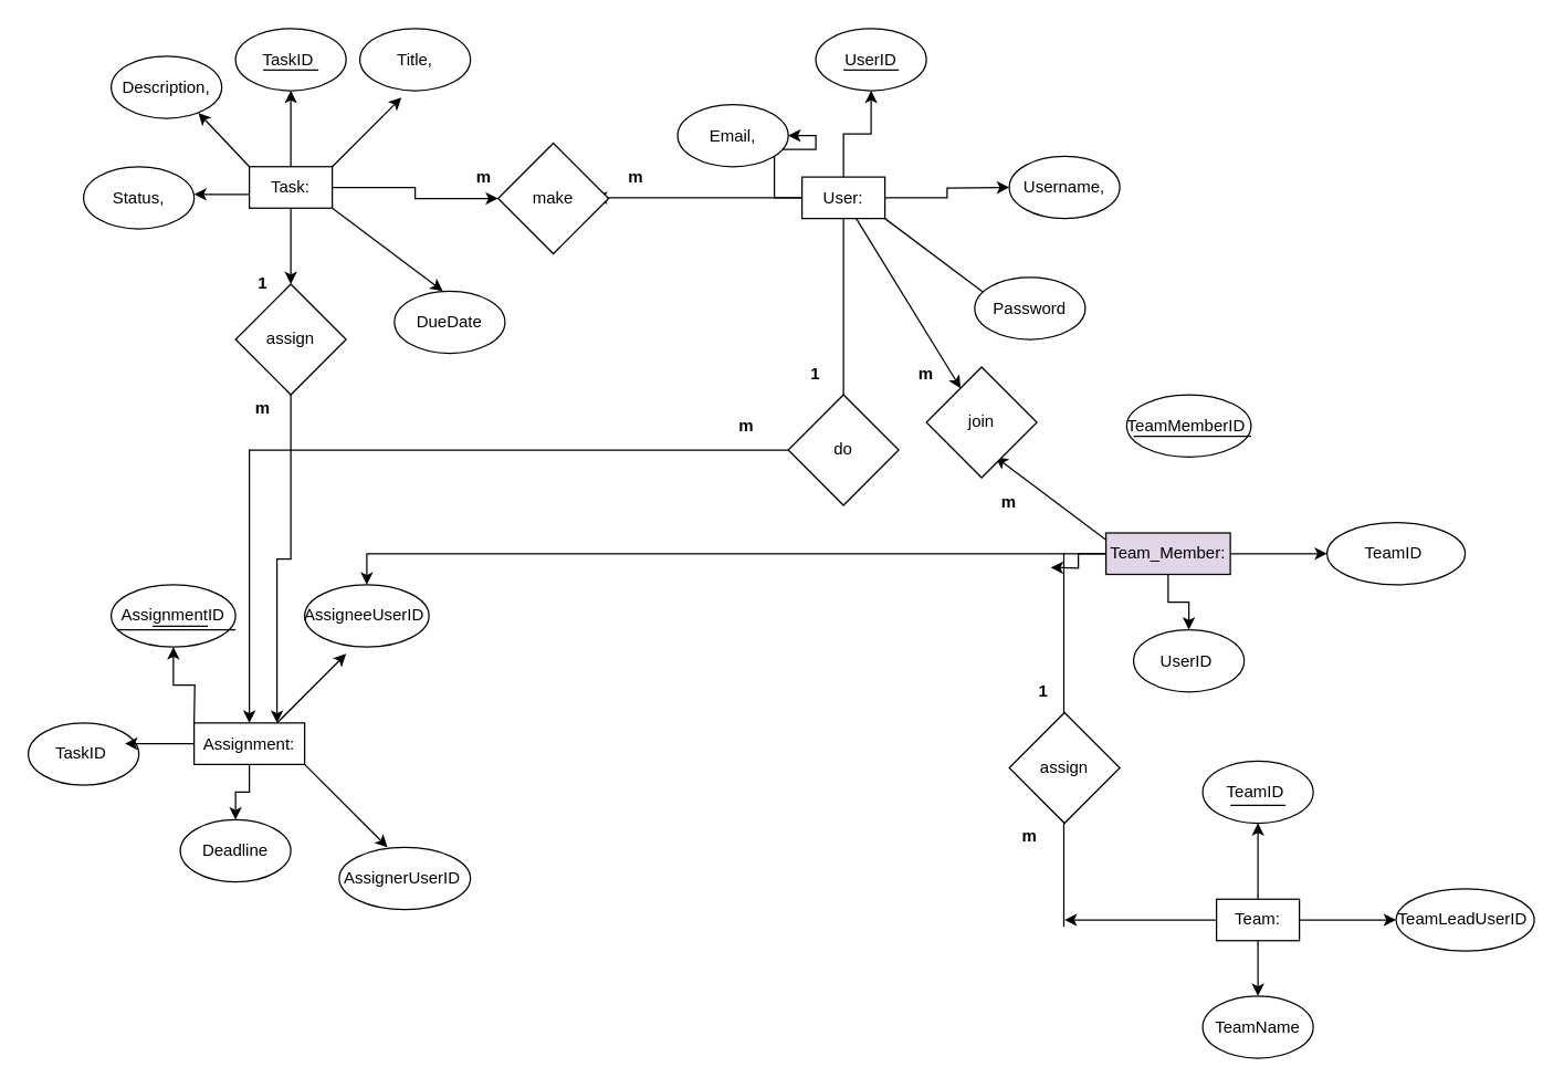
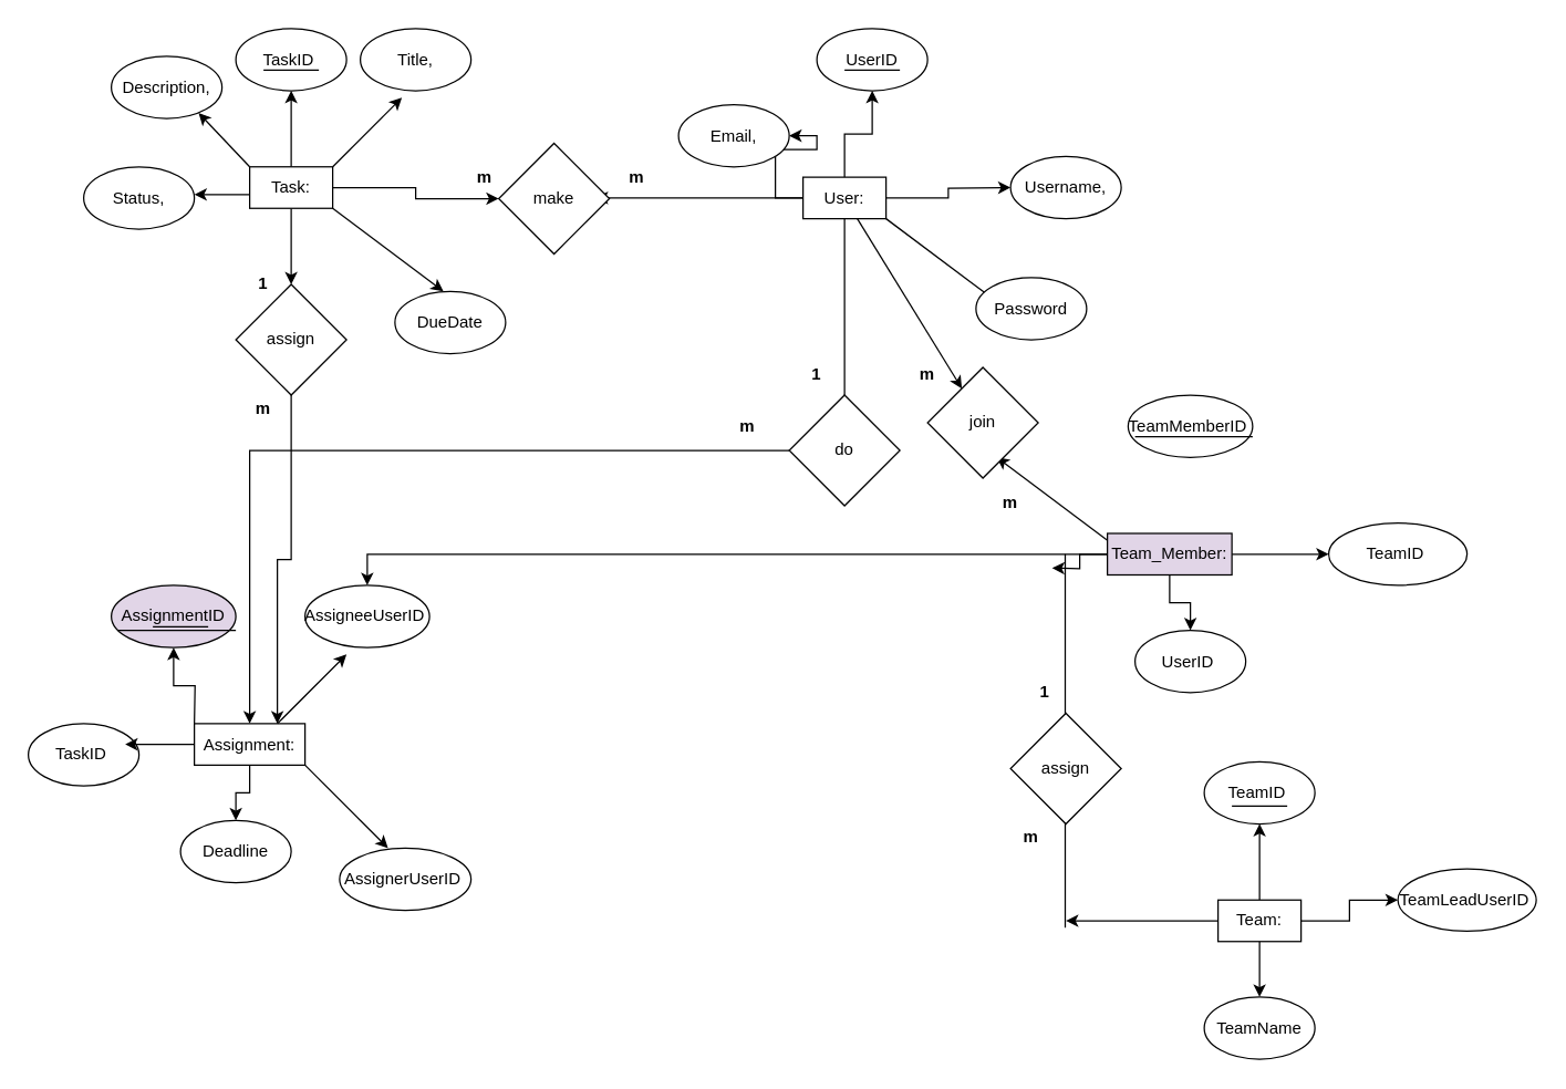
  <mxCell id="0" />
  <mxCell id="1" parent="0" />
  <mxCell id="2" value="" style="edgeStyle=orthogonalEdgeStyle;rounded=0;orthogonalLoop=1;jettySize=auto;html=1;" parent="1" source="7" target="8" edge="1"><mxGeometry relative="1" as="geometry" /></mxCell>
  <mxCell id="3" value="" style="edgeStyle=orthogonalEdgeStyle;rounded=0;orthogonalLoop=1;jettySize=auto;html=1;" parent="1" source="7" edge="1"><mxGeometry relative="1" as="geometry"><mxPoint x="730" y="135" as="targetPoint" /></mxGeometry></mxCell>
  <mxCell id="4" style="edgeStyle=orthogonalEdgeStyle;rounded=0;orthogonalLoop=1;jettySize=auto;html=1;entryX=1;entryY=0.5;entryDx=0;entryDy=0;" parent="1" source="7" target="10" edge="1"><mxGeometry relative="1" as="geometry" /></mxCell>
  <mxCell id="5" style="edgeStyle=orthogonalEdgeStyle;rounded=0;orthogonalLoop=1;jettySize=auto;html=1;" parent="1" source="7" edge="1"><mxGeometry relative="1" as="geometry"><mxPoint x="610" y="300" as="targetPoint" /></mxGeometry></mxCell>
  <mxCell id="6" style="edgeStyle=orthogonalEdgeStyle;rounded=0;orthogonalLoop=1;jettySize=auto;html=1;" parent="1" source="7" edge="1"><mxGeometry relative="1" as="geometry"><mxPoint x="430" y="142.5" as="targetPoint" /></mxGeometry></mxCell>
  <mxCell id="7" value="User:" style="rounded=0;whiteSpace=wrap;html=1;" parent="1" vertex="1"><mxGeometry x="580" y="127.5" width="60" height="30" as="geometry" /></mxCell>
  <mxCell id="8" value="UserID" style="ellipse;whiteSpace=wrap;html=1;rounded=0;" parent="1" vertex="1"><mxGeometry x="590" y="20" width="80" height="45" as="geometry" /></mxCell>
  <mxCell id="9" value="Username," style="ellipse;whiteSpace=wrap;html=1;rounded=0;" parent="1" vertex="1"><mxGeometry x="730" y="112.5" width="80" height="45" as="geometry" /></mxCell>
  <mxCell id="10" value="Email," style="ellipse;whiteSpace=wrap;html=1;rounded=0;" parent="1" vertex="1"><mxGeometry x="490" y="75" width="80" height="45" as="geometry" /></mxCell>
  <mxCell id="11" value="" style="endArrow=classic;html=1;rounded=0;exitX=1;exitY=1;exitDx=0;exitDy=0;" parent="1" edge="1"><mxGeometry width="50" height="50" relative="1" as="geometry"><mxPoint x="640" y="157.5" as="sourcePoint" /><mxPoint x="720" y="217.5" as="targetPoint" /></mxGeometry></mxCell>
  <mxCell id="12" value="Password" style="ellipse;whiteSpace=wrap;html=1;rounded=0;" parent="1" vertex="1"><mxGeometry x="705" y="200" width="80" height="45" as="geometry" /></mxCell>
  <mxCell id="13" value="" style="endArrow=none;html=1;rounded=0;" parent="1" edge="1"><mxGeometry width="50" height="50" relative="1" as="geometry"><mxPoint x="610" y="50" as="sourcePoint" /><mxPoint x="650" y="50" as="targetPoint" /></mxGeometry></mxCell>
  <mxCell id="14" value="" style="edgeStyle=orthogonalEdgeStyle;rounded=0;orthogonalLoop=1;jettySize=auto;html=1;" parent="1" source="17" target="18" edge="1"><mxGeometry relative="1" as="geometry" /></mxCell>
  <mxCell id="15" value="" style="edgeStyle=orthogonalEdgeStyle;rounded=0;orthogonalLoop=1;jettySize=auto;html=1;" parent="1" source="17" target="73" edge="1"><mxGeometry relative="1" as="geometry" /></mxCell>
  <mxCell id="16" style="edgeStyle=orthogonalEdgeStyle;rounded=0;orthogonalLoop=1;jettySize=auto;html=1;entryX=0;entryY=0.5;entryDx=0;entryDy=0;" parent="1" source="17" target="76" edge="1"><mxGeometry relative="1" as="geometry"><mxPoint x="330" y="135" as="targetPoint" /></mxGeometry></mxCell>
  <mxCell id="17" value="Task:" style="rounded=0;whiteSpace=wrap;html=1;" parent="1" vertex="1"><mxGeometry x="180" y="120" width="60" height="30" as="geometry" /></mxCell>
  <mxCell id="18" value="TaskID&amp;nbsp;" style="ellipse;whiteSpace=wrap;html=1;rounded=0;" parent="1" vertex="1"><mxGeometry x="170" y="20" width="80" height="45" as="geometry" /></mxCell>
  <mxCell id="19" value="Title," style="ellipse;whiteSpace=wrap;html=1;rounded=0;" parent="1" vertex="1"><mxGeometry x="260" y="20" width="80" height="45" as="geometry" /></mxCell>
  <mxCell id="20" value="Description," style="ellipse;whiteSpace=wrap;html=1;rounded=0;" parent="1" vertex="1"><mxGeometry x="80" y="40" width="80" height="45" as="geometry" /></mxCell>
  <mxCell id="21" value="" style="endArrow=classic;html=1;rounded=0;exitX=1;exitY=1;exitDx=0;exitDy=0;" parent="1" source="17" edge="1"><mxGeometry width="50" height="50" relative="1" as="geometry"><mxPoint y="160" as="sourcePoint" x="270" /><mxPoint x="320" y="210" as="targetPoint" /></mxGeometry></mxCell>
  <mxCell id="22" value="DueDate" style="ellipse;whiteSpace=wrap;html=1;rounded=0;" parent="1" vertex="1"><mxGeometry x="285" y="210" width="80" height="45" as="geometry" /></mxCell>
  <mxCell id="23" value="" style="endArrow=none;html=1;rounded=0;" parent="1" edge="1"><mxGeometry width="50" height="50" relative="1" as="geometry"><mxPoint x="190" y="50" as="sourcePoint" /><mxPoint x="230" y="50" as="targetPoint" /></mxGeometry></mxCell>
  <mxCell id="24" value="" style="endArrow=classic;html=1;rounded=0;" parent="1" edge="1"><mxGeometry width="50" height="50" relative="1" as="geometry"><mxPoint x="240" y="120" as="sourcePoint" /><mxPoint x="290" y="70" as="targetPoint" /></mxGeometry></mxCell>
  <mxCell id="25" value="" style="endArrow=classic;html=1;rounded=0;" parent="1" edge="1"><mxGeometry width="50" height="50" relative="1" as="geometry"><mxPoint x="180" y="140" as="sourcePoint" /><mxPoint x="140" y="140" as="targetPoint" /></mxGeometry></mxCell>
  <mxCell id="26" value="Status," style="ellipse;whiteSpace=wrap;html=1;rounded=0;" parent="1" vertex="1"><mxGeometry x="60" y="120" width="80" height="45" as="geometry" /></mxCell>
  <mxCell id="27" value="" style="edgeStyle=orthogonalEdgeStyle;rounded=0;orthogonalLoop=1;jettySize=auto;html=1;" parent="1" target="30" edge="1"><mxGeometry relative="1" as="geometry"><mxPoint x="140" y="522.5" as="sourcePoint" /></mxGeometry></mxCell>
  <mxCell id="28" value="" style="edgeStyle=orthogonalEdgeStyle;rounded=0;orthogonalLoop=1;jettySize=auto;html=1;" parent="1" source="29" target="32" edge="1"><mxGeometry relative="1" as="geometry" /></mxCell>
  <mxCell id="29" value="Assignment:" style="rounded=0;whiteSpace=wrap;html=1;" parent="1" vertex="1"><mxGeometry x="140" y="522.5" width="80" height="30" as="geometry" /></mxCell>
- <mxCell id="30" value="AssignmentID" style="ellipse;whiteSpace=wrap;html=1;rounded=0;" parent="1" vertex="1"><mxGeometry x="80" y="422.5" width="90" height="45" as="geometry" /></mxCell>
+ <mxCell id="30" value="AssignmentID" style="ellipse;whiteSpace=wrap;html=1;rounded=0;fillColor=#e1d5e7;" parent="1" vertex="1"><mxGeometry x="80" y="422.5" width="90" height="45" as="geometry" /></mxCell>
  <mxCell id="31" value="AssigneeUserID&amp;nbsp;" style="ellipse;whiteSpace=wrap;html=1;rounded=0;" parent="1" vertex="1"><mxGeometry x="220" y="422.5" width="90" height="45" as="geometry" /></mxCell>
  <mxCell id="32" value="Deadline" style="ellipse;whiteSpace=wrap;html=1;rounded=0;" parent="1" vertex="1"><mxGeometry x="130" y="592.5" width="80" height="45" as="geometry" /></mxCell>
  <mxCell id="33" value="" style="endArrow=classic;html=1;rounded=0;exitX=1;exitY=1;exitDx=0;exitDy=0;" parent="1" source="29" edge="1"><mxGeometry width="50" height="50" relative="1" as="geometry"><mxPoint x="230" y="562.5" as="sourcePoint" /><mxPoint x="280" y="612.5" as="targetPoint" /></mxGeometry></mxCell>
  <mxCell id="34" value="AssignerUserID&amp;nbsp;" style="ellipse;whiteSpace=wrap;html=1;rounded=0;" parent="1" vertex="1"><mxGeometry x="245" y="612.5" width="95" height="45" as="geometry" /></mxCell>
  <mxCell id="35" value="" style="endArrow=none;html=1;rounded=0;" parent="1" edge="1"><mxGeometry width="50" height="50" relative="1" as="geometry"><mxPoint x="110" y="452.5" as="sourcePoint" /><mxPoint x="150" y="452.5" as="targetPoint" /></mxGeometry></mxCell>
  <mxCell id="36" value="" style="endArrow=classic;html=1;rounded=0;" parent="1" edge="1"><mxGeometry width="50" height="50" relative="1" as="geometry"><mxPoint x="200" y="522.5" as="sourcePoint" /><mxPoint x="250" y="472.5" as="targetPoint" /></mxGeometry></mxCell>
  <mxCell id="37" value="TaskID&amp;nbsp;" style="ellipse;whiteSpace=wrap;html=1;rounded=0;" parent="1" vertex="1"><mxGeometry x="20" y="522.5" width="80" height="45" as="geometry" /></mxCell>
  <mxCell id="38" style="edgeStyle=orthogonalEdgeStyle;rounded=0;orthogonalLoop=1;jettySize=auto;html=1;entryX=0.875;entryY=0.333;entryDx=0;entryDy=0;entryPerimeter=0;" parent="1" source="29" target="37" edge="1"><mxGeometry relative="1" as="geometry" /></mxCell>
  <mxCell id="39" style="edgeStyle=orthogonalEdgeStyle;rounded=0;orthogonalLoop=1;jettySize=auto;html=1;" parent="1" source="43" target="45" edge="1"><mxGeometry relative="1" as="geometry" /></mxCell>
  <mxCell id="40" style="edgeStyle=orthogonalEdgeStyle;rounded=0;orthogonalLoop=1;jettySize=auto;html=1;entryX=0.5;entryY=1;entryDx=0;entryDy=0;" parent="1" source="43" target="44" edge="1"><mxGeometry relative="1" as="geometry" /></mxCell>
  <mxCell id="41" style="edgeStyle=orthogonalEdgeStyle;rounded=0;orthogonalLoop=1;jettySize=auto;html=1;entryX=0.5;entryY=0;entryDx=0;entryDy=0;" parent="1" source="43" target="46" edge="1"><mxGeometry relative="1" as="geometry" /></mxCell>
  <mxCell id="42" style="edgeStyle=orthogonalEdgeStyle;rounded=0;orthogonalLoop=1;jettySize=auto;html=1;" parent="1" source="43" edge="1"><mxGeometry relative="1" as="geometry"><mxPoint x="770" y="665" as="targetPoint" /></mxGeometry></mxCell>
  <mxCell id="43" value="Team:" style="rounded=0;whiteSpace=wrap;html=1;" parent="1" vertex="1"><mxGeometry x="880" y="650" width="60" height="30" as="geometry" /></mxCell>
  <mxCell id="44" value="TeamID&amp;nbsp;" style="ellipse;whiteSpace=wrap;html=1;rounded=0;" parent="1" vertex="1"><mxGeometry x="870" y="550" width="80" height="45" as="geometry" /></mxCell>
- <mxCell id="45" value="TeamLeadUserID&amp;nbsp;" style="ellipse;whiteSpace=wrap;html=1;rounded=0;" parent="1" vertex="1"><mxGeometry x="1010" y="642.5" width="100" height="45" as="geometry" /></mxCell>
+ <mxCell id="45" value="TeamLeadUserID&amp;nbsp;" style="ellipse;whiteSpace=wrap;html=1;rounded=0;" parent="1" vertex="1"><mxGeometry x="1010" y="627.5" width="100" height="45" as="geometry" /></mxCell>
  <mxCell id="46" value="TeamName" style="ellipse;whiteSpace=wrap;html=1;rounded=0;" parent="1" vertex="1"><mxGeometry x="870" y="720" width="80" height="45" as="geometry" /></mxCell>
  <mxCell id="47" value="" style="endArrow=none;html=1;rounded=0;" parent="1" edge="1"><mxGeometry width="50" height="50" relative="1" as="geometry"><mxPoint x="890" y="582" as="sourcePoint" /><mxPoint x="930" y="582" as="targetPoint" /></mxGeometry></mxCell>
  <mxCell id="48" style="edgeStyle=orthogonalEdgeStyle;rounded=0;orthogonalLoop=1;jettySize=auto;html=1;" parent="1" source="52" target="54" edge="1"><mxGeometry relative="1" as="geometry" /></mxCell>
  <mxCell id="49" style="edgeStyle=orthogonalEdgeStyle;rounded=0;orthogonalLoop=1;jettySize=auto;html=1;" parent="1" source="52" target="31" edge="1"><mxGeometry relative="1" as="geometry" /></mxCell>
  <mxCell id="50" style="edgeStyle=orthogonalEdgeStyle;rounded=0;orthogonalLoop=1;jettySize=auto;html=1;entryX=0.5;entryY=0;entryDx=0;entryDy=0;" parent="1" source="52" target="55" edge="1"><mxGeometry relative="1" as="geometry" /></mxCell>
  <mxCell id="51" style="edgeStyle=orthogonalEdgeStyle;rounded=0;orthogonalLoop=1;jettySize=auto;html=1;" parent="1" source="52" edge="1"><mxGeometry relative="1" as="geometry"><mxPoint x="760" y="410" as="targetPoint" /></mxGeometry></mxCell>
  <mxCell id="52" value="Team_Member:" style="rounded=0;whiteSpace=wrap;html=1;fillColor=#e1d5e7;" parent="1" vertex="1"><mxGeometry x="800" y="385" width="90" height="30" as="geometry" /></mxCell>
  <mxCell id="53" value="TeamMemberID&amp;nbsp;" style="ellipse;whiteSpace=wrap;html=1;rounded=0;" parent="1" vertex="1"><mxGeometry x="815" y="285" width="90" height="45" as="geometry" /></mxCell>
  <mxCell id="54" value="TeamID&amp;nbsp;" style="ellipse;whiteSpace=wrap;html=1;rounded=0;" parent="1" vertex="1"><mxGeometry x="960" y="377.5" width="100" height="45" as="geometry" /></mxCell>
  <mxCell id="55" value="UserID&amp;nbsp;" style="ellipse;whiteSpace=wrap;html=1;rounded=0;" parent="1" vertex="1"><mxGeometry x="820" y="455" width="80" height="45" as="geometry" /></mxCell>
  <mxCell id="56" value="" style="endArrow=none;html=1;rounded=0;" parent="1" edge="1"><mxGeometry width="50" height="50" relative="1" as="geometry"><mxPoint x="820" y="315" as="sourcePoint" /><mxPoint x="905" y="315" as="targetPoint" /></mxGeometry></mxCell>
  <mxCell id="57" style="edgeStyle=orthogonalEdgeStyle;rounded=0;orthogonalLoop=1;jettySize=auto;html=1;" parent="1" source="58" target="29" edge="1"><mxGeometry relative="1" as="geometry" /></mxCell>
  <mxCell id="58" value="do" style="rhombus;whiteSpace=wrap;html=1;" parent="1" vertex="1"><mxGeometry x="570" y="285" width="80" height="80" as="geometry" /></mxCell>
  <mxCell id="59" value="&lt;b&gt;1&lt;/b&gt;" style="text;html=1;strokeColor=none;fillColor=none;align=center;verticalAlign=middle;whiteSpace=wrap;rounded=0;" parent="1" vertex="1"><mxGeometry x="560" y="255" width="60" height="30" as="geometry" /></mxCell>
  <mxCell id="60" value="&lt;b&gt;m&lt;/b&gt;" style="text;html=1;strokeColor=none;fillColor=none;align=center;verticalAlign=middle;whiteSpace=wrap;rounded=0;" parent="1" vertex="1"><mxGeometry x="510" y="292.5" width="60" height="30" as="geometry" /></mxCell>
  <mxCell id="61" value="" style="endArrow=classic;html=1;rounded=0;" parent="1" edge="1"><mxGeometry width="50" height="50" relative="1" as="geometry"><mxPoint x="800" y="390" as="sourcePoint" /><mxPoint x="720" y="330" as="targetPoint" /></mxGeometry></mxCell>
  <mxCell id="62" value="" style="endArrow=classic;html=1;rounded=0;" parent="1" source="7" target="63" edge="1"><mxGeometry width="50" height="50" relative="1" as="geometry"><mxPoint x="640" y="290" as="sourcePoint" /><mxPoint x="690" y="290" as="targetPoint" /></mxGeometry></mxCell>
  <mxCell id="63" value="join" style="rhombus;whiteSpace=wrap;html=1;" parent="1" vertex="1"><mxGeometry x="670" y="265" width="80" height="80" as="geometry" /></mxCell>
  <mxCell id="64" value="&lt;b&gt;m&lt;/b&gt;" style="text;html=1;strokeColor=none;fillColor=none;align=center;verticalAlign=middle;whiteSpace=wrap;rounded=0;" parent="1" vertex="1"><mxGeometry x="640" y="255" width="60" height="30" as="geometry" /></mxCell>
  <mxCell id="65" value="&lt;b&gt;m&lt;/b&gt;" style="text;html=1;strokeColor=none;fillColor=none;align=center;verticalAlign=middle;whiteSpace=wrap;rounded=0;" parent="1" vertex="1"><mxGeometry x="700" y="347.5" width="60" height="30" as="geometry" /></mxCell>
  <mxCell id="66" value="" style="endArrow=classic;html=1;rounded=0;" parent="1" edge="1"><mxGeometry width="50" height="50" relative="1" as="geometry"><mxPoint x="769.5" y="400" as="sourcePoint" /><mxPoint x="769.5" y="530" as="targetPoint" /></mxGeometry></mxCell>
  <mxCell id="67" value="" style="endArrow=classic;html=1;rounded=0;" parent="1" edge="1"><mxGeometry width="50" height="50" relative="1" as="geometry"><mxPoint x="769.5" y="670" as="sourcePoint" /><mxPoint x="769.5" y="580" as="targetPoint" /></mxGeometry></mxCell>
  <mxCell id="68" value="assign" style="rhombus;whiteSpace=wrap;html=1;" parent="1" vertex="1"><mxGeometry x="730" y="515" width="80" height="80" as="geometry" /></mxCell>
  <mxCell id="69" value="&lt;b&gt;1&lt;/b&gt;" style="text;html=1;strokeColor=none;fillColor=none;align=center;verticalAlign=middle;whiteSpace=wrap;rounded=0;" parent="1" vertex="1"><mxGeometry x="725" y="485" width="60" height="30" as="geometry" /></mxCell>
  <mxCell id="70" value="&lt;b&gt;m&lt;/b&gt;" style="text;html=1;strokeColor=none;fillColor=none;align=center;verticalAlign=middle;whiteSpace=wrap;rounded=0;" parent="1" vertex="1"><mxGeometry x="715" y="590" width="60" height="30" as="geometry" /></mxCell>
  <mxCell id="71" value="" style="endArrow=classic;html=1;rounded=0;entryX=0.788;entryY=0.911;entryDx=0;entryDy=0;entryPerimeter=0;" parent="1" target="20" edge="1"><mxGeometry width="50" height="50" relative="1" as="geometry"><mxPoint x="180" y="120" as="sourcePoint" /><mxPoint x="230" y="70" as="targetPoint" /></mxGeometry></mxCell>
  <mxCell id="72" style="edgeStyle=orthogonalEdgeStyle;rounded=0;orthogonalLoop=1;jettySize=auto;html=1;entryX=0.75;entryY=0;entryDx=0;entryDy=0;" parent="1" source="73" target="29" edge="1"><mxGeometry relative="1" as="geometry" /></mxCell>
  <mxCell id="73" value="assign" style="rhombus;whiteSpace=wrap;html=1;rounded=0;" parent="1" vertex="1"><mxGeometry x="170" y="205" width="80" height="80" as="geometry" /></mxCell>
  <mxCell id="74" value="&lt;b&gt;1&lt;/b&gt;" style="text;html=1;strokeColor=none;fillColor=none;align=center;verticalAlign=middle;whiteSpace=wrap;rounded=0;" parent="1" vertex="1"><mxGeometry x="160" y="190" width="60" height="30" as="geometry" /></mxCell>
  <mxCell id="75" value="&lt;b&gt;m&lt;/b&gt;" style="text;html=1;strokeColor=none;fillColor=none;align=center;verticalAlign=middle;whiteSpace=wrap;rounded=0;" parent="1" vertex="1"><mxGeometry x="160" y="280" width="60" height="30" as="geometry" /></mxCell>
  <mxCell id="76" value="make" style="rhombus;whiteSpace=wrap;html=1;" parent="1" vertex="1"><mxGeometry x="360" y="103" width="80" height="80" as="geometry" /></mxCell>
  <mxCell id="77" value="&lt;b&gt;m&lt;/b&gt;" style="text;html=1;strokeColor=none;fillColor=none;align=center;verticalAlign=middle;whiteSpace=wrap;rounded=0;" parent="1" vertex="1"><mxGeometry x="430" y="112.5" width="60" height="30" as="geometry" /></mxCell>
  <mxCell id="78" value="&lt;b&gt;m&lt;/b&gt;" style="text;html=1;strokeColor=none;fillColor=none;align=center;verticalAlign=middle;whiteSpace=wrap;rounded=0;" parent="1" vertex="1"><mxGeometry x="320" y="112.5" width="60" height="30" as="geometry" /></mxCell>
  <mxCell id="79" value="" style="endArrow=none;html=1;rounded=0;" parent="1" edge="1"><mxGeometry width="50" height="50" relative="1" as="geometry"><mxPoint x="85" y="455" as="sourcePoint" /><mxPoint x="170" y="455" as="targetPoint" /></mxGeometry></mxCell>
